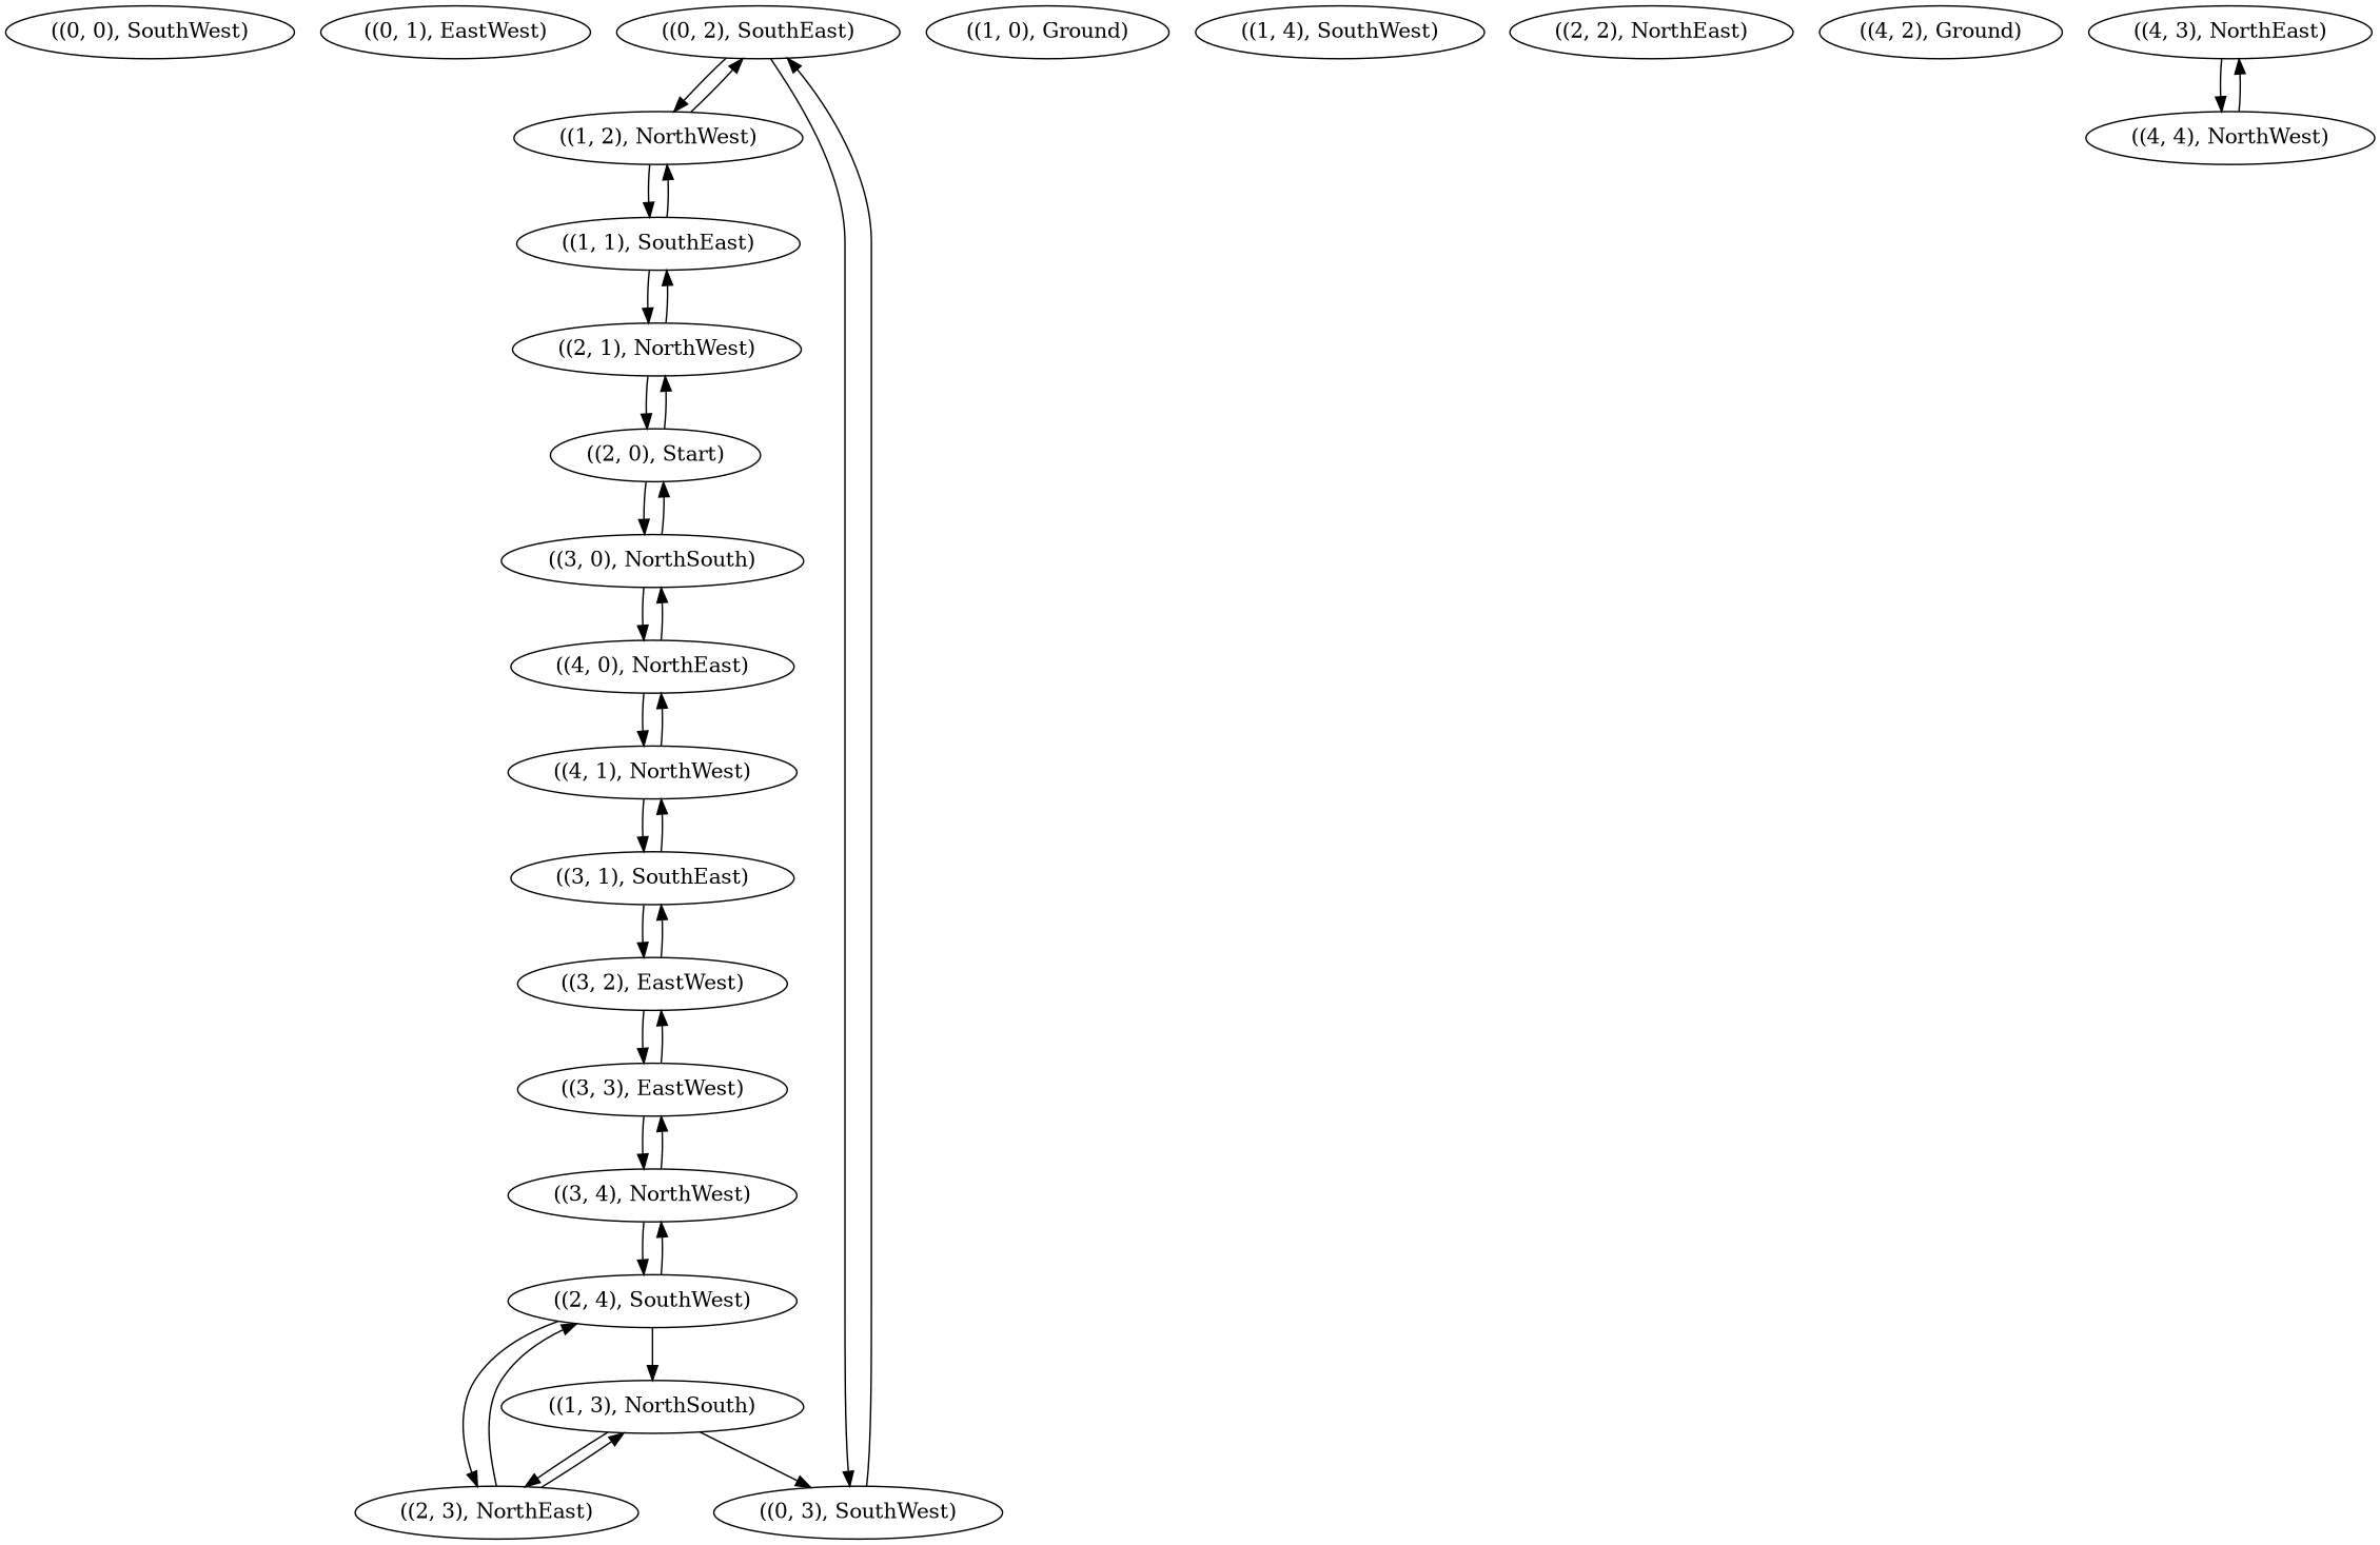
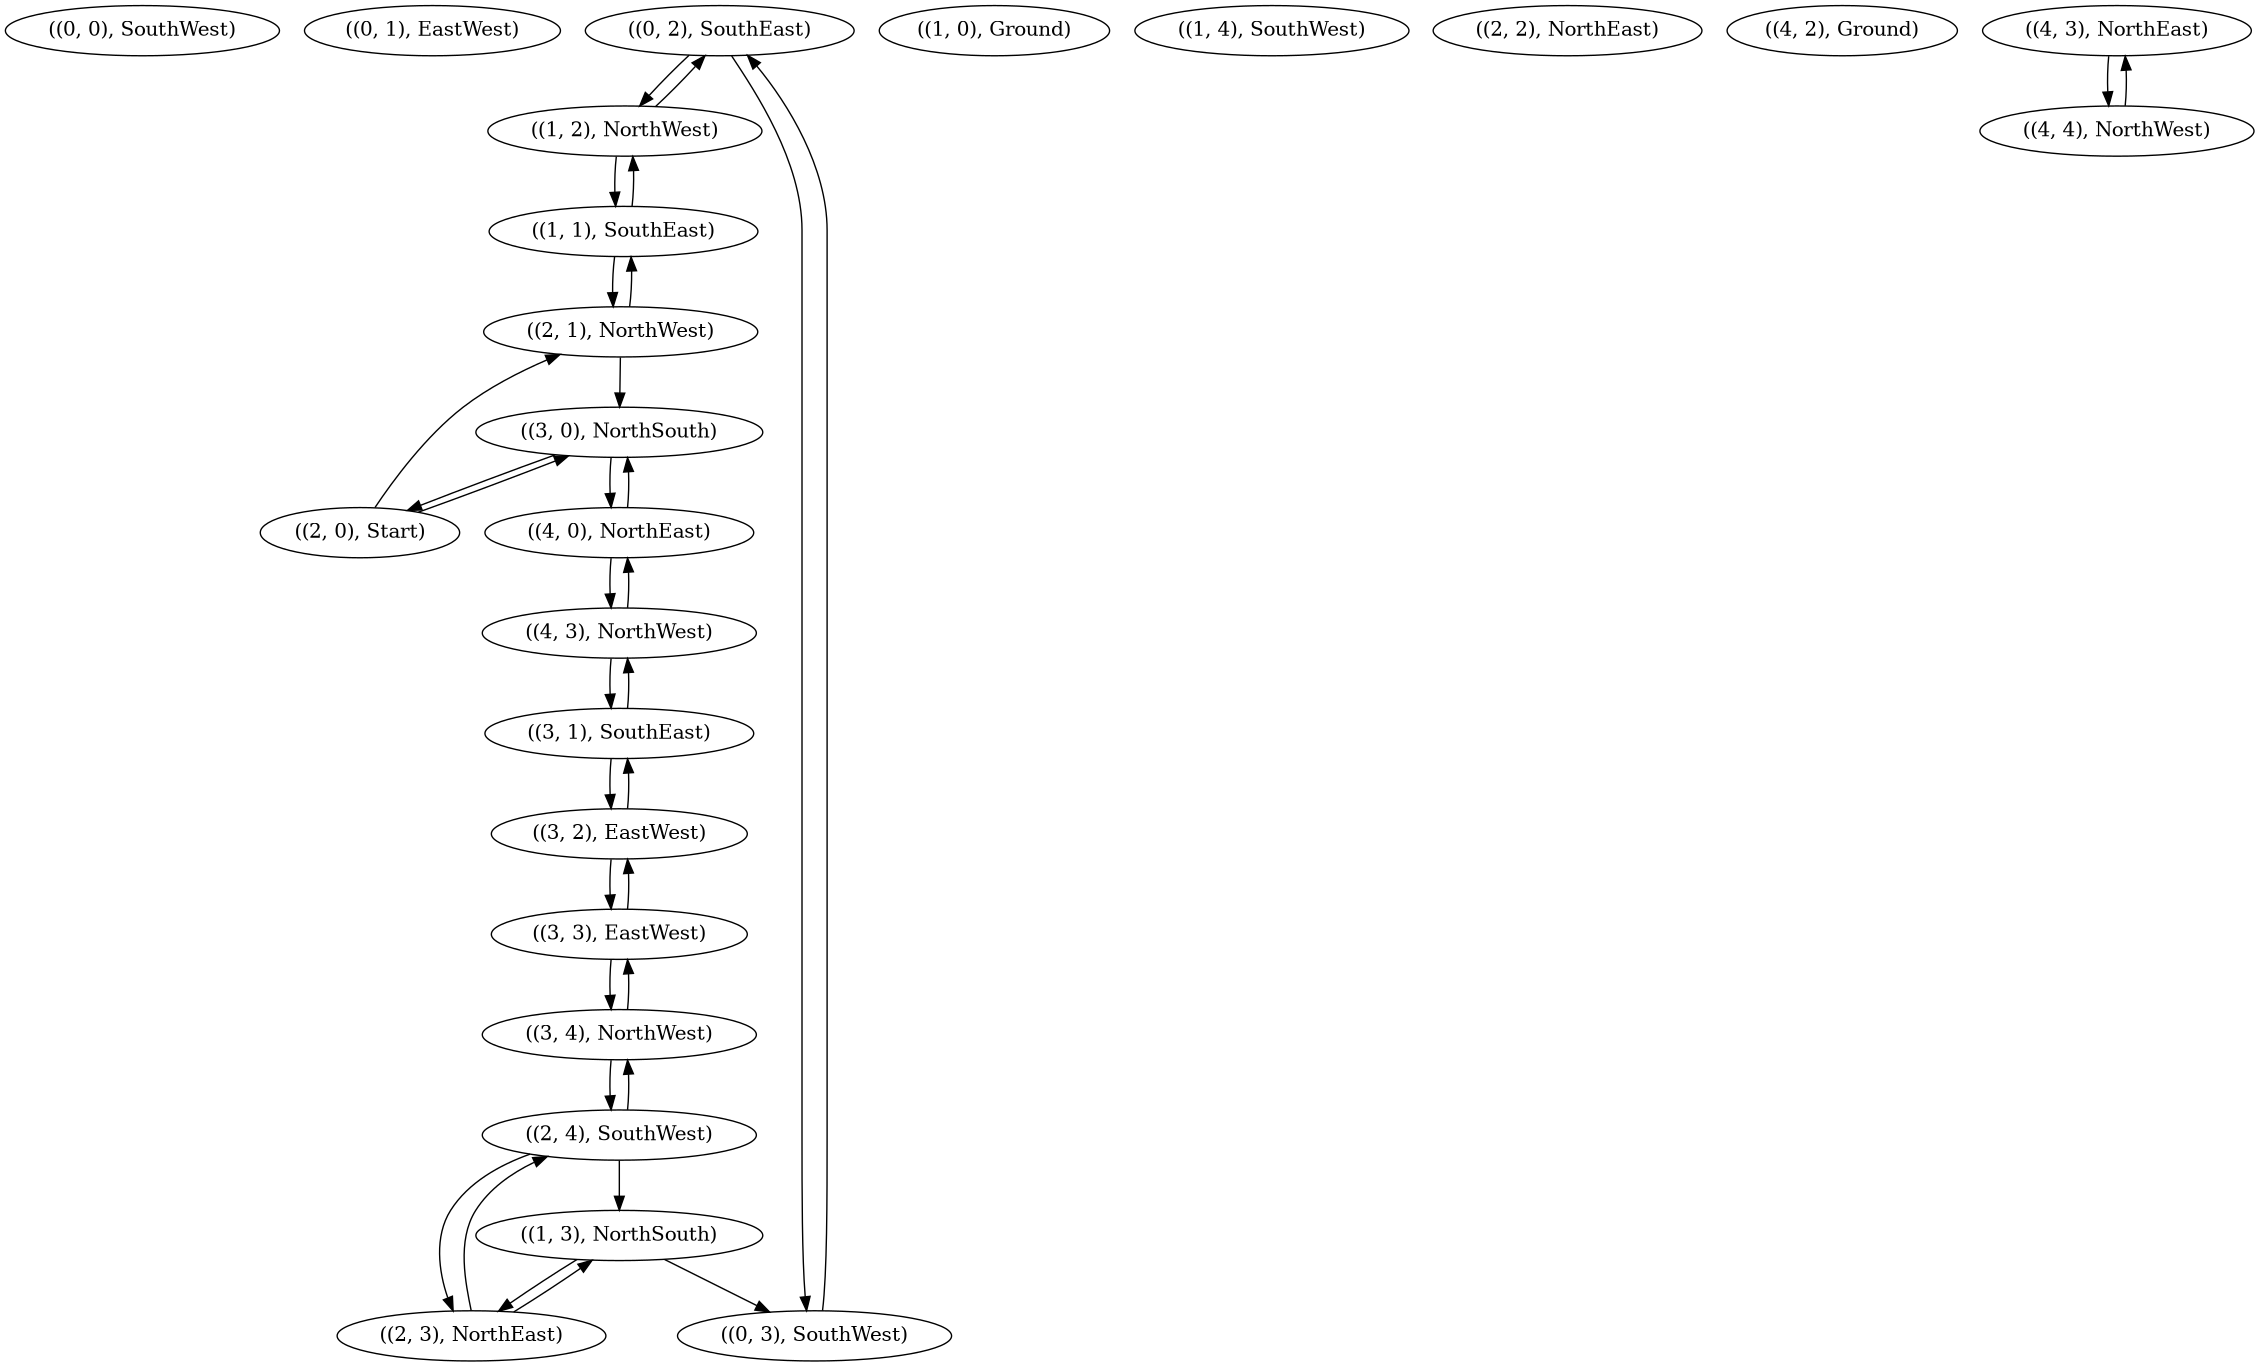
  digraph {
    n1 [label="((0, 0), SouthWest)"]
    n2 [label="((0, 1), EastWest)"]
    n3 [label="((0, 2), SouthEast)"]
    n4 [label="((1, 2), NorthWest)"]
    n5 [label="((0, 3), SouthWest)"]
    n6 [label="((1, 1), SouthEast)"]
    n7 [label="((2, 1), NorthWest)"]
    n8 [label="((1, 3), NorthSouth)"]
    n9 [label="((2, 3), NorthEast)"]
    n10 [label="((2, 4), SouthWest)"]
    n11 [label="((1, 0), Ground)"]
    n12 [label="((2, 0), Start)"]
    n13 [label="((3, 0), NorthSouth)"]
    n14 [label="((3, 4), NorthWest)"]
    n15 [label="((1, 4), SouthWest)"]
    n16 [label="((4, 0), NorthEast)"]
-   n17 [label="((4, 1), NorthWest)"]
+   n17 [label="((4, 3), NorthWest)"]
    n18 [label="((2, 2), NorthEast)"]
    n19 [label="((3, 3), EastWest)"]
    n20 [label="((3, 2), EastWest)"]
    n21 [label="((3, 1), SouthEast)"]
    n22 [label="((4, 2), Ground)"]
    n23 [label="((4, 3), NorthEast)"]
    n24 [label="((4, 4), NorthWest)"]
    n3 -> n4
    n3 -> n5
    n4 -> n3
    n4 -> n6
    n5 -> n3
    n6 -> n4
    n6 -> n7
    n7 -> n6
-   n7 -> n12
+   n7 -> n13
    n8 -> n5
    n8 -> n9
    n9 -> n8
    n9 -> n10
    n10 -> n8
    n10 -> n9
    n10 -> n14
    n12 -> n7
    n12 -> n13
    n13 -> n12
    n13 -> n16
    n14 -> n10
    n14 -> n19
    n16 -> n13
    n16 -> n17
    n17 -> n16
    n17 -> n21
    n19 -> n14
    n19 -> n20
    n20 -> n19
    n20 -> n21
    n21 -> n17
    n21 -> n20
    n23 -> n24
    n24 -> n23
  }
